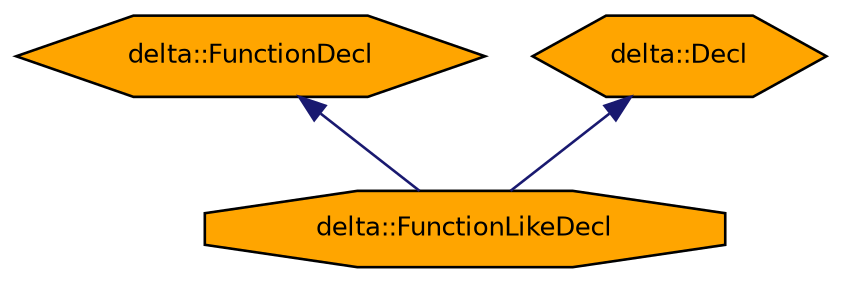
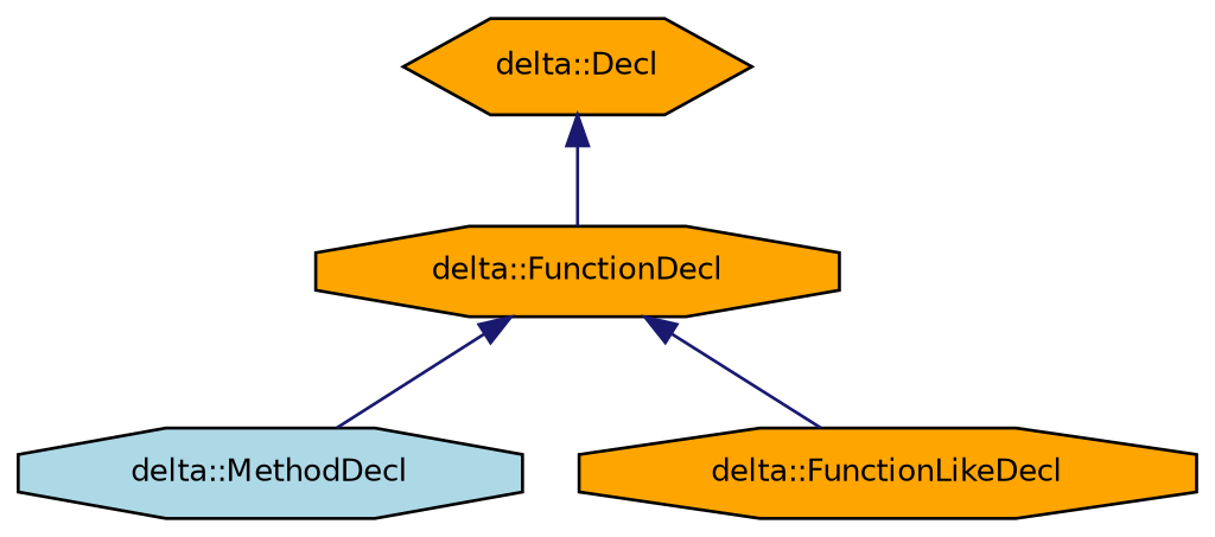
  digraph {
    node [color=black fillcolor=orange fontname=Helvetica fontsize=10 shape=octagon style=filled]
    edge [color=midnightblue dir=back fontname=Helvetica fontsize=10 labelfontname=Helvetica labelfontsize=10 style=solid]
-   n2 [height=0.2 label="delta::FunctionDecl" shape=hexagon width=0.4]
+   n1 [fillcolor=lightblue fontcolor=black height=0.2 label="delta::MethodDecl" width=0.4]
+   n2 [height=0.2 label="delta::FunctionDecl" width=0.4]
    n3 [height=0.2 label="delta::FunctionLikeDecl" width=0.4]
    n4 [height=0.2 label="delta::Decl" shape=hexagon width=0.4]
+   n2 -> n1
    n2 -> n3
-   n4 -> n3
+   n4 -> n2
  }
